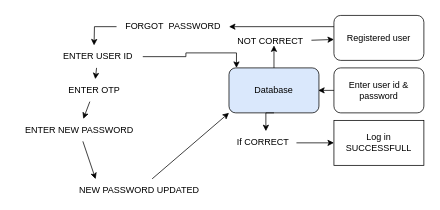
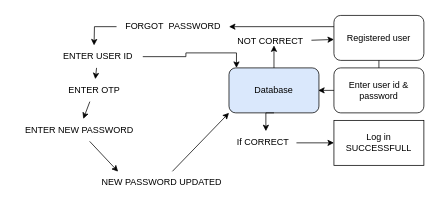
  <mxCell id="0" />
  <mxCell id="1" parent="0" />
  <mxCell id="2" value="Registered user" style="rounded=1;whiteSpace=wrap;html=1;" vertex="1" parent="1"><mxGeometry x="445" y="20" width="120" height="60" as="geometry" /></mxCell>
  <mxCell id="3" value="Enter user id &amp;amp; password" style="rounded=1;whiteSpace=wrap;html=1;" vertex="1" parent="1"><mxGeometry x="445" y="90" width="120" height="60" as="geometry" /></mxCell>
  <mxCell id="4" value="Log in SUCCESSFULL" style="whiteSpace=wrap;html=1;rounded=0;" vertex="1" parent="1"><mxGeometry x="445" y="160" width="120" height="60" as="geometry" /></mxCell>
+ <mxCell id="5" value="" style="endArrow=none;html=1;rounded=0;" edge="1" parent="1" source="3" target="2"><mxGeometry width="50" height="50" relative="1" as="geometry"><mxPoint x="655" y="240" as="sourcePoint" /><mxPoint x="705" y="190" as="targetPoint" /></mxGeometry></mxCell>
  <mxCell id="6" style="edgeStyle=orthogonalEdgeStyle;rounded=0;orthogonalLoop=1;jettySize=auto;html=1;exitX=0;exitY=0.5;exitDx=0;exitDy=0;" edge="1" parent="1" source="3"><mxGeometry relative="1" as="geometry"><mxPoint x="424" y="120" as="targetPoint" /></mxGeometry></mxCell>
  <mxCell id="7" value="Database" style="rounded=1;whiteSpace=wrap;html=1;fillColor=#dae8fc;" vertex="1" parent="1"><mxGeometry x="305" y="90" width="120" height="60" as="geometry" /></mxCell>
  <mxCell id="8" value="If CORRECT" style="text;html=1;align=center;verticalAlign=middle;resizable=0;points=[];autosize=1;strokeColor=none;fillColor=none;" vertex="1" parent="1"><mxGeometry x="305" y="175" width="90" height="30" as="geometry" /></mxCell>
  <mxCell id="9" style="edgeStyle=orthogonalEdgeStyle;rounded=0;orthogonalLoop=1;jettySize=auto;html=1;exitX=0.5;exitY=1;exitDx=0;exitDy=0;entryX=0.547;entryY=-0.02;entryDx=0;entryDy=0;entryPerimeter=0;" edge="1" parent="1" source="7" target="8"><mxGeometry relative="1" as="geometry" /></mxCell>
  <mxCell id="10" value="" style="endArrow=classic;html=1;rounded=0;" edge="1" parent="1" source="8" target="4"><mxGeometry width="50" height="50" relative="1" as="geometry"><mxPoint x="635" y="250" as="sourcePoint" /><mxPoint x="685" y="200" as="targetPoint" /></mxGeometry></mxCell>
  <mxCell id="11" value="NOT CORRECT" style="text;html=1;align=center;verticalAlign=middle;resizable=0;points=[];autosize=1;strokeColor=none;fillColor=none;" vertex="1" parent="1"><mxGeometry x="305" y="40" width="110" height="30" as="geometry" /></mxCell>
  <mxCell id="12" value="" style="endArrow=classic;html=1;rounded=0;exitX=0.5;exitY=0;exitDx=0;exitDy=0;" edge="1" parent="1" source="7"><mxGeometry width="50" height="50" relative="1" as="geometry"><mxPoint x="352" y="89" as="sourcePoint" /><mxPoint x="365" y="60" as="targetPoint" /></mxGeometry></mxCell>
  <mxCell id="13" value="" style="endArrow=classic;html=1;rounded=0;" edge="1" parent="1" source="11" target="2"><mxGeometry width="50" height="50" relative="1" as="geometry"><mxPoint x="635" y="250" as="sourcePoint" /><mxPoint x="685" y="200" as="targetPoint" /></mxGeometry></mxCell>
  <mxCell id="14" value="" style="edgeStyle=orthogonalEdgeStyle;rounded=0;orthogonalLoop=1;jettySize=auto;html=1;exitX=0;exitY=0.25;exitDx=0;exitDy=0;" edge="1" parent="1" source="2" target="16"><mxGeometry relative="1" as="geometry"><mxPoint x="85" y="90" as="targetPoint" /><mxPoint x="445" y="35" as="sourcePoint" /></mxGeometry></mxCell>
  <mxCell id="15" style="edgeStyle=orthogonalEdgeStyle;rounded=0;orthogonalLoop=1;jettySize=auto;html=1;" edge="1" parent="1" source="16"><mxGeometry relative="1" as="geometry"><mxPoint x="125" y="60" as="targetPoint" /></mxGeometry></mxCell>
  <mxCell id="16" value="FORGOT&amp;nbsp; PASSWORD" style="text;html=1;align=center;verticalAlign=middle;resizable=0;points=[];autosize=1;strokeColor=none;fillColor=none;" vertex="1" parent="1"><mxGeometry x="155" y="20" width="150" height="30" as="geometry" /></mxCell>
  <mxCell id="17" value="ENTER USER ID" style="text;html=1;align=center;verticalAlign=middle;resizable=0;points=[];autosize=1;strokeColor=none;fillColor=none;" vertex="1" parent="1"><mxGeometry x="70" y="60" width="120" height="30" as="geometry" /></mxCell>
  <mxCell id="18" style="edgeStyle=orthogonalEdgeStyle;rounded=0;orthogonalLoop=1;jettySize=auto;html=1;entryX=0.083;entryY=0;entryDx=0;entryDy=0;entryPerimeter=0;" edge="1" parent="1" source="17" target="7"><mxGeometry relative="1" as="geometry" /></mxCell>
  <mxCell id="19" value="ENTER OTP" style="text;html=1;align=center;verticalAlign=middle;resizable=0;points=[];autosize=1;strokeColor=none;fillColor=none;" vertex="1" parent="1"><mxGeometry x="80" y="105" width="90" height="30" as="geometry" /></mxCell>
  <mxCell id="20" value="ENTER NEW PASSWORD" style="text;html=1;align=center;verticalAlign=middle;resizable=0;points=[];autosize=1;strokeColor=none;fillColor=none;" vertex="1" parent="1"><mxGeometry x="20" y="158" width="170" height="30" as="geometry" /></mxCell>
  <mxCell id="21" value="" style="endArrow=classic;html=1;rounded=0;" edge="1" parent="1" source="17" target="19"><mxGeometry width="50" height="50" relative="1" as="geometry"><mxPoint x="195" y="300" as="sourcePoint" /><mxPoint x="245" y="250" as="targetPoint" /></mxGeometry></mxCell>
  <mxCell id="22" value="" style="endArrow=classic;html=1;rounded=0;" edge="1" parent="1" source="19" target="20"><mxGeometry width="50" height="50" relative="1" as="geometry"><mxPoint x="195" y="300" as="sourcePoint" /><mxPoint x="245" y="250" as="targetPoint" /></mxGeometry></mxCell>
  <mxCell id="23" value="" style="endArrow=classic;html=1;rounded=0;entryX=0.178;entryY=0.013;entryDx=0;entryDy=0;entryPerimeter=0;" edge="1" parent="1" source="20" target="24"><mxGeometry width="50" height="50" relative="1" as="geometry"><mxPoint x="195" y="300" as="sourcePoint" /><mxPoint x="245" y="250" as="targetPoint" /></mxGeometry></mxCell>
- <mxCell id="24" value="NEW PASSWORD UPDATED" style="text;html=1;align=center;verticalAlign=middle;resizable=0;points=[];autosize=1;strokeColor=none;fillColor=none;" vertex="1" parent="1"><mxGeometry x="95" y="238" width="180" height="30" as="geometry" /></mxCell>
+ <mxCell id="24" value="NEW PASSWORD UPDATED" style="text;html=1;align=center;verticalAlign=middle;resizable=0;points=[];autosize=1;strokeColor=none;fillColor=none;" vertex="1" parent="1"><mxGeometry x="125" y="228" width="180" height="30" as="geometry" /></mxCell>
  <mxCell id="25" value="" style="endArrow=classic;html=1;rounded=0;entryX=0;entryY=1;entryDx=0;entryDy=0;" edge="1" parent="1" source="24" target="7"><mxGeometry width="50" height="50" relative="1" as="geometry"><mxPoint x="195" y="300" as="sourcePoint" /><mxPoint x="275" y="130" as="targetPoint" /></mxGeometry></mxCell>
